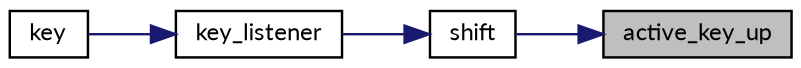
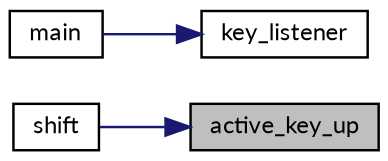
  digraph {
    fontname=Lato
    rankdir=RL
    node [color=black fillcolor=white fontname=Lato fontsize=10 shape=record style=filled]
    edge [color=midnightblue dir=back fontname=Lato fontsize=10 labelfontname=Helvetica labelfontsize=10 style=solid]
    n1 [fillcolor=grey75 fontcolor=black height=0.2 label=active_key_up width=0.4]
    n2 [height=0.2 label=shift width=0.4]
    n3 [height=0.2 label=key_listener width=0.4]
-   n4 [height=0.2 label=key width=0.4]
+   n4 [height=0.2 label=main width=0.4]
    n1 -> n2
-   n2 -> n3
    n3 -> n4
  }
